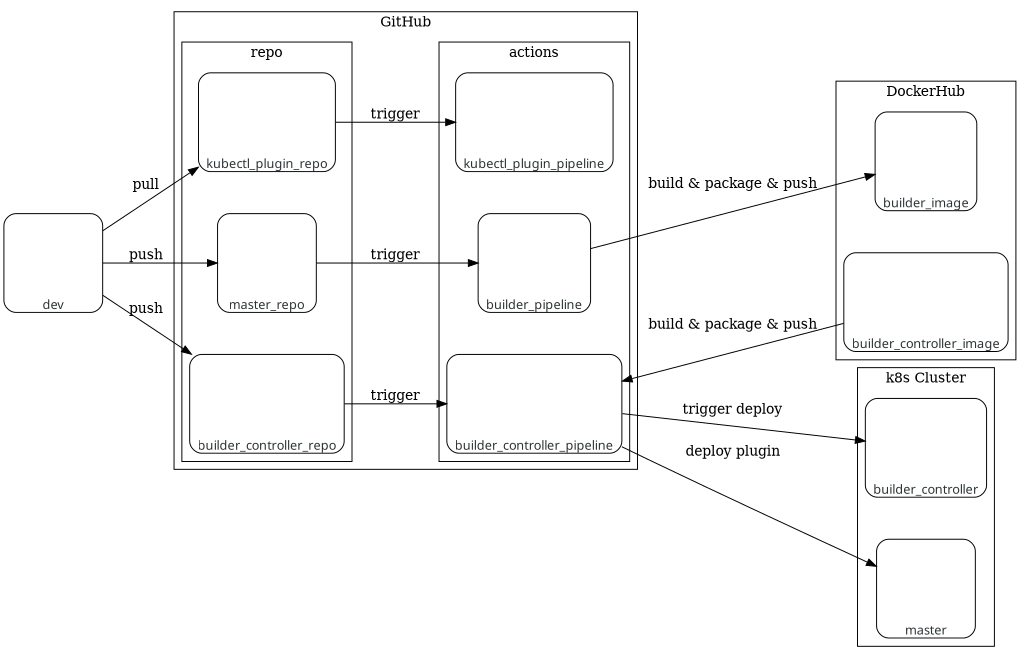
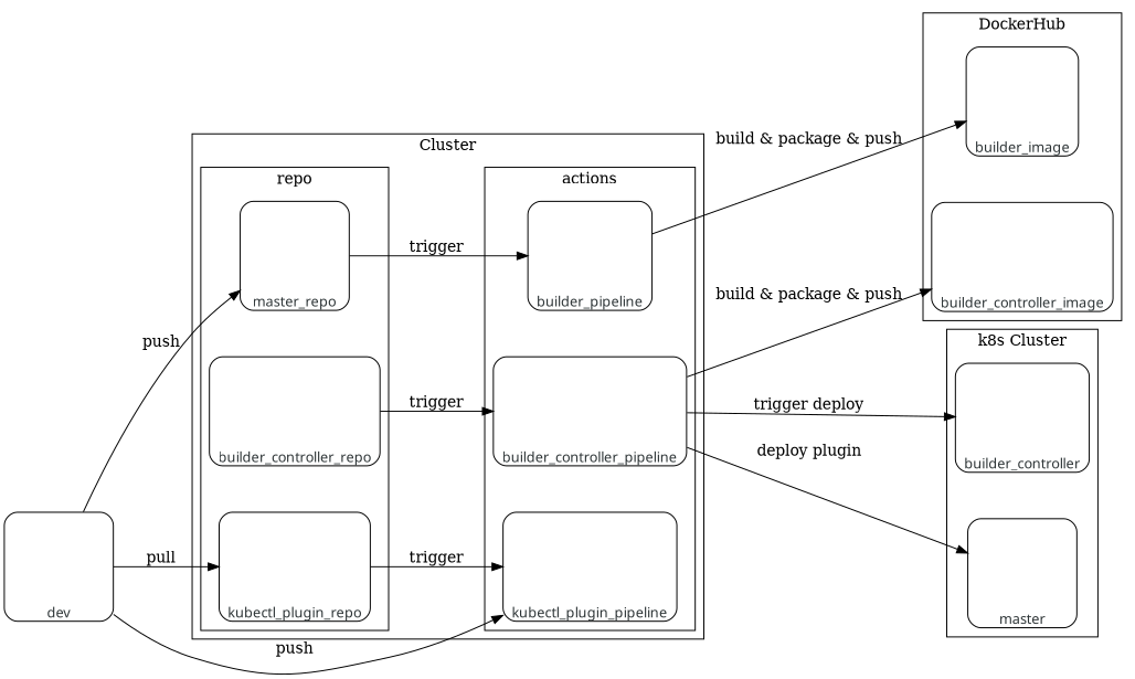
  digraph {
    nodesep=0.60
    rankdir=LR
    ranksep=0.75
    splines=spline
    node [fontcolor="#2D3436" fontname="Sans-Serif" fontsize=13 labelloc=b shape=box style=rounded]
    builder_controller_image [height=1.4 width=1.4]
    builder_image [height=1.4 width=1.4]
    master [height=1.4 width=1.4]
    builder_controller [height=1.4 width=1.4]
    kubectl_plugin_repo [height=1.4 width=1.4]
    builder_controller_repo [height=1.4 width=1.4]
    n7 [height=1.4 label=master_repo width=1.4]
    kubectl_plugin_pipeline [height=1.4 width=1.4]
    builder_controller_pipeline [height=1.4 width=1.4]
    builder_pipeline [height=1.4 width=1.4]
    dev [height=1.4 width=1.4]
    subgraph cluster_1 {
      label=DockerHub
      builder_controller_image
      builder_image
    }
    subgraph cluster_2 {
      label="k8s Cluster"
      rankdir=BT
      master
      builder_controller
    }
    subgraph cluster_3 {
-     label=GitHub
+     label=Cluster
      subgraph cluster_4 {
        label=repo
        kubectl_plugin_repo
        builder_controller_repo
        n7
      }
      subgraph cluster_5 {
        label=actions
        kubectl_plugin_pipeline
        builder_controller_pipeline
        builder_pipeline
      }
    }
    kubectl_plugin_repo -> kubectl_plugin_pipeline [label=trigger]
    builder_controller_repo -> builder_controller_pipeline [label=trigger]
    n7 -> builder_pipeline [label=trigger]
-   builder_controller_image -> builder_controller_pipeline [label="build & package & push"]
+   builder_controller_pipeline -> builder_controller_image [label="build & package & push"]
    builder_controller_pipeline -> master [label="deploy plugin"]
    builder_controller_pipeline -> builder_controller [label="trigger deploy"]
    builder_pipeline -> builder_image [label="build & package & push"]
    dev -> kubectl_plugin_repo [label=pull]
-   dev -> builder_controller_repo [label=push]
+   dev -> kubectl_plugin_pipeline [label=push]
    dev -> n7 [label=push]
  }
